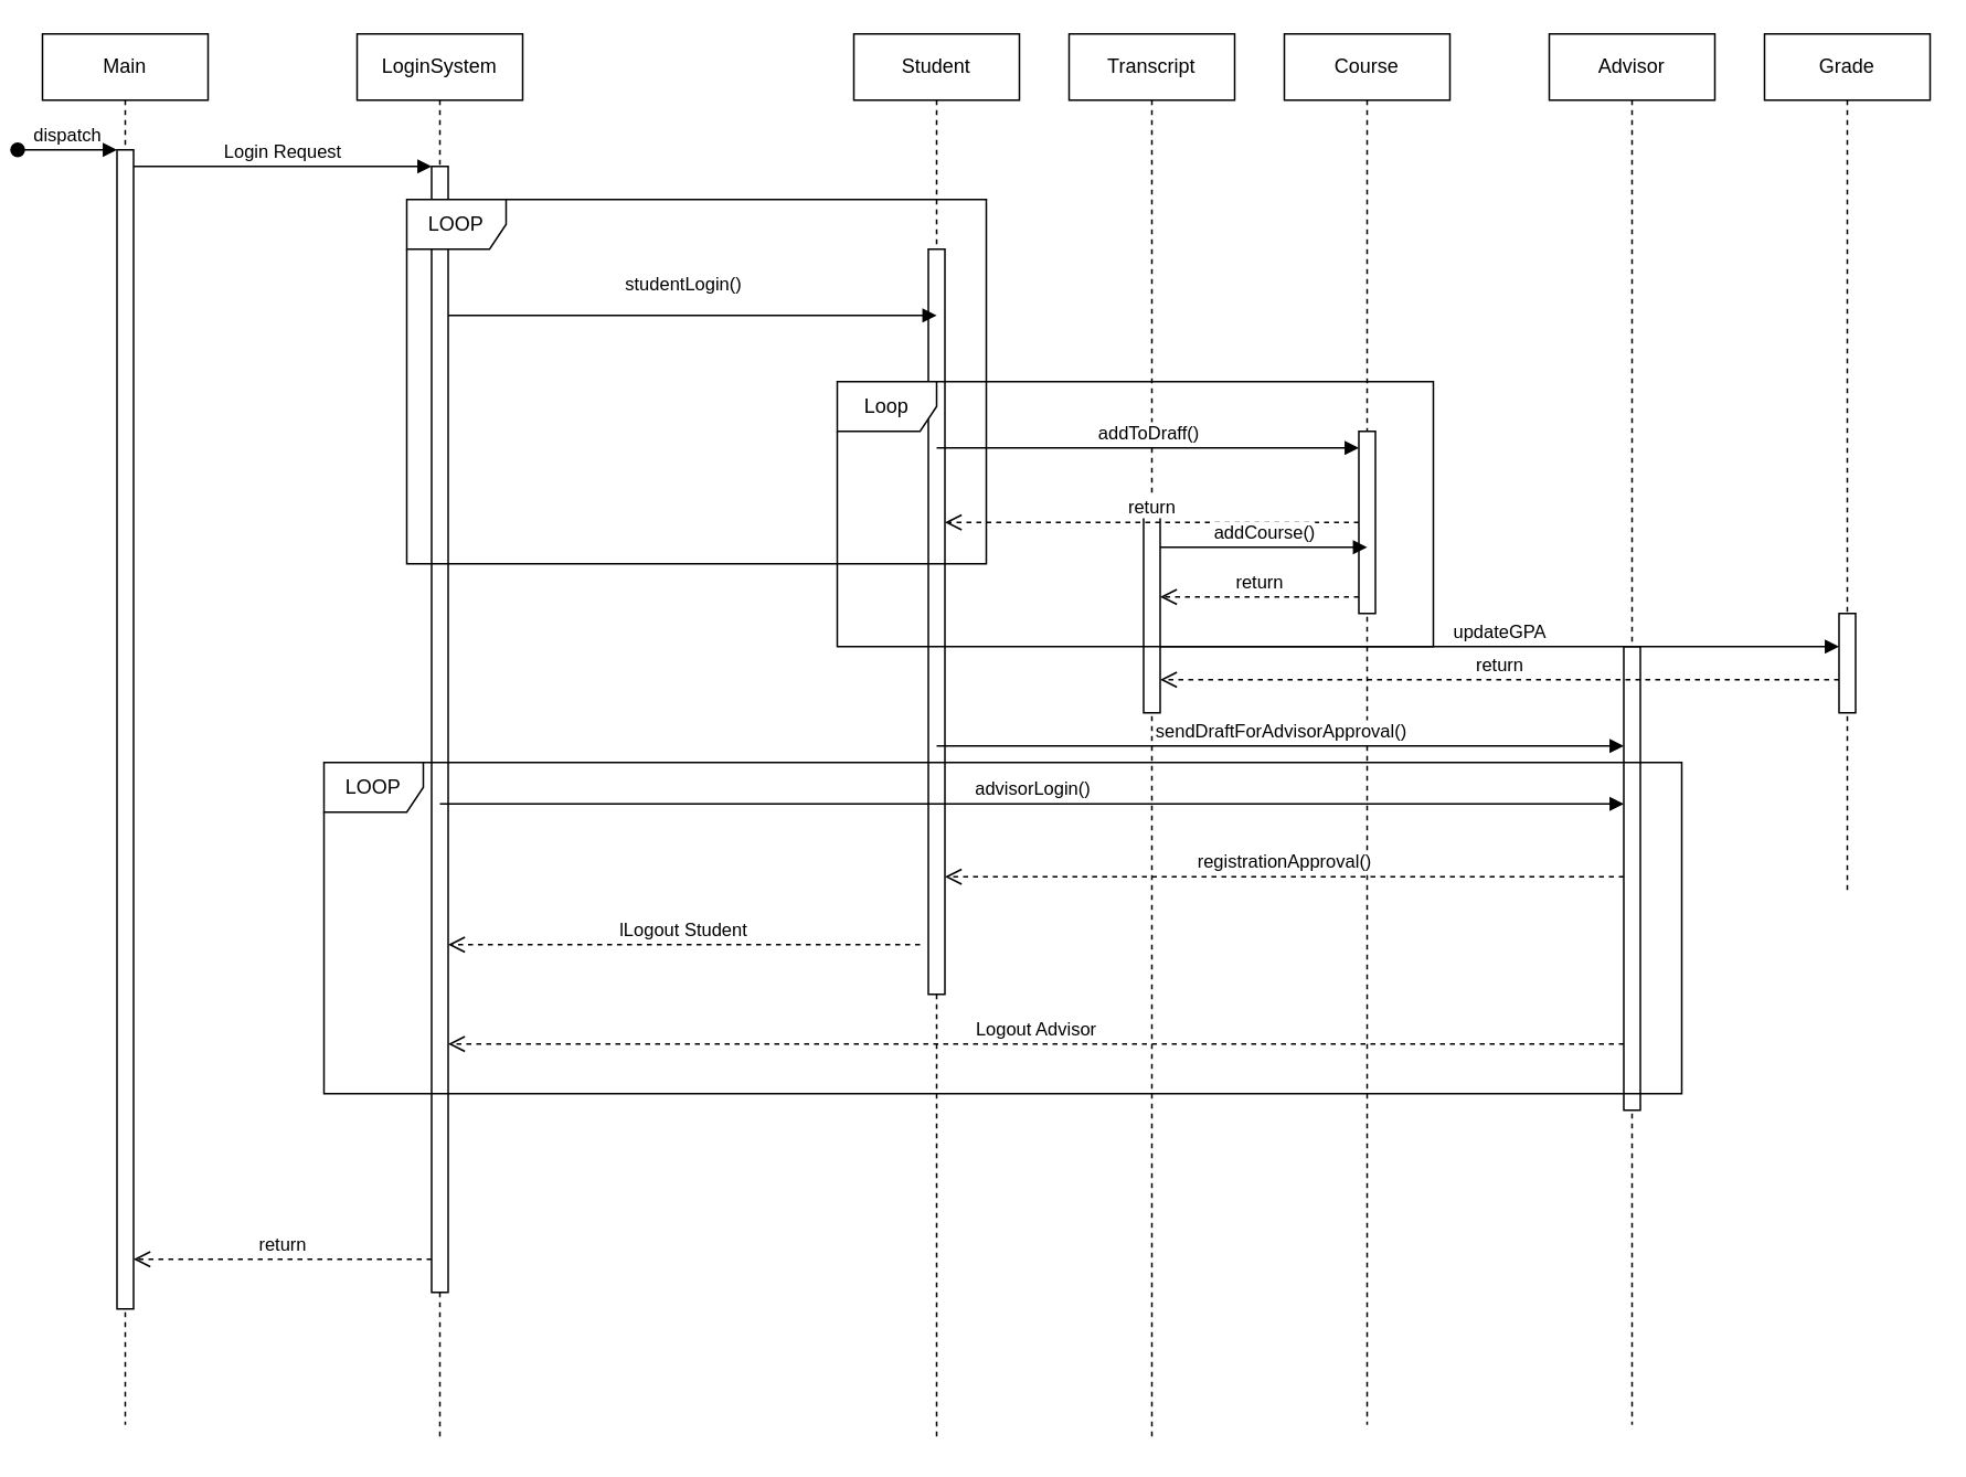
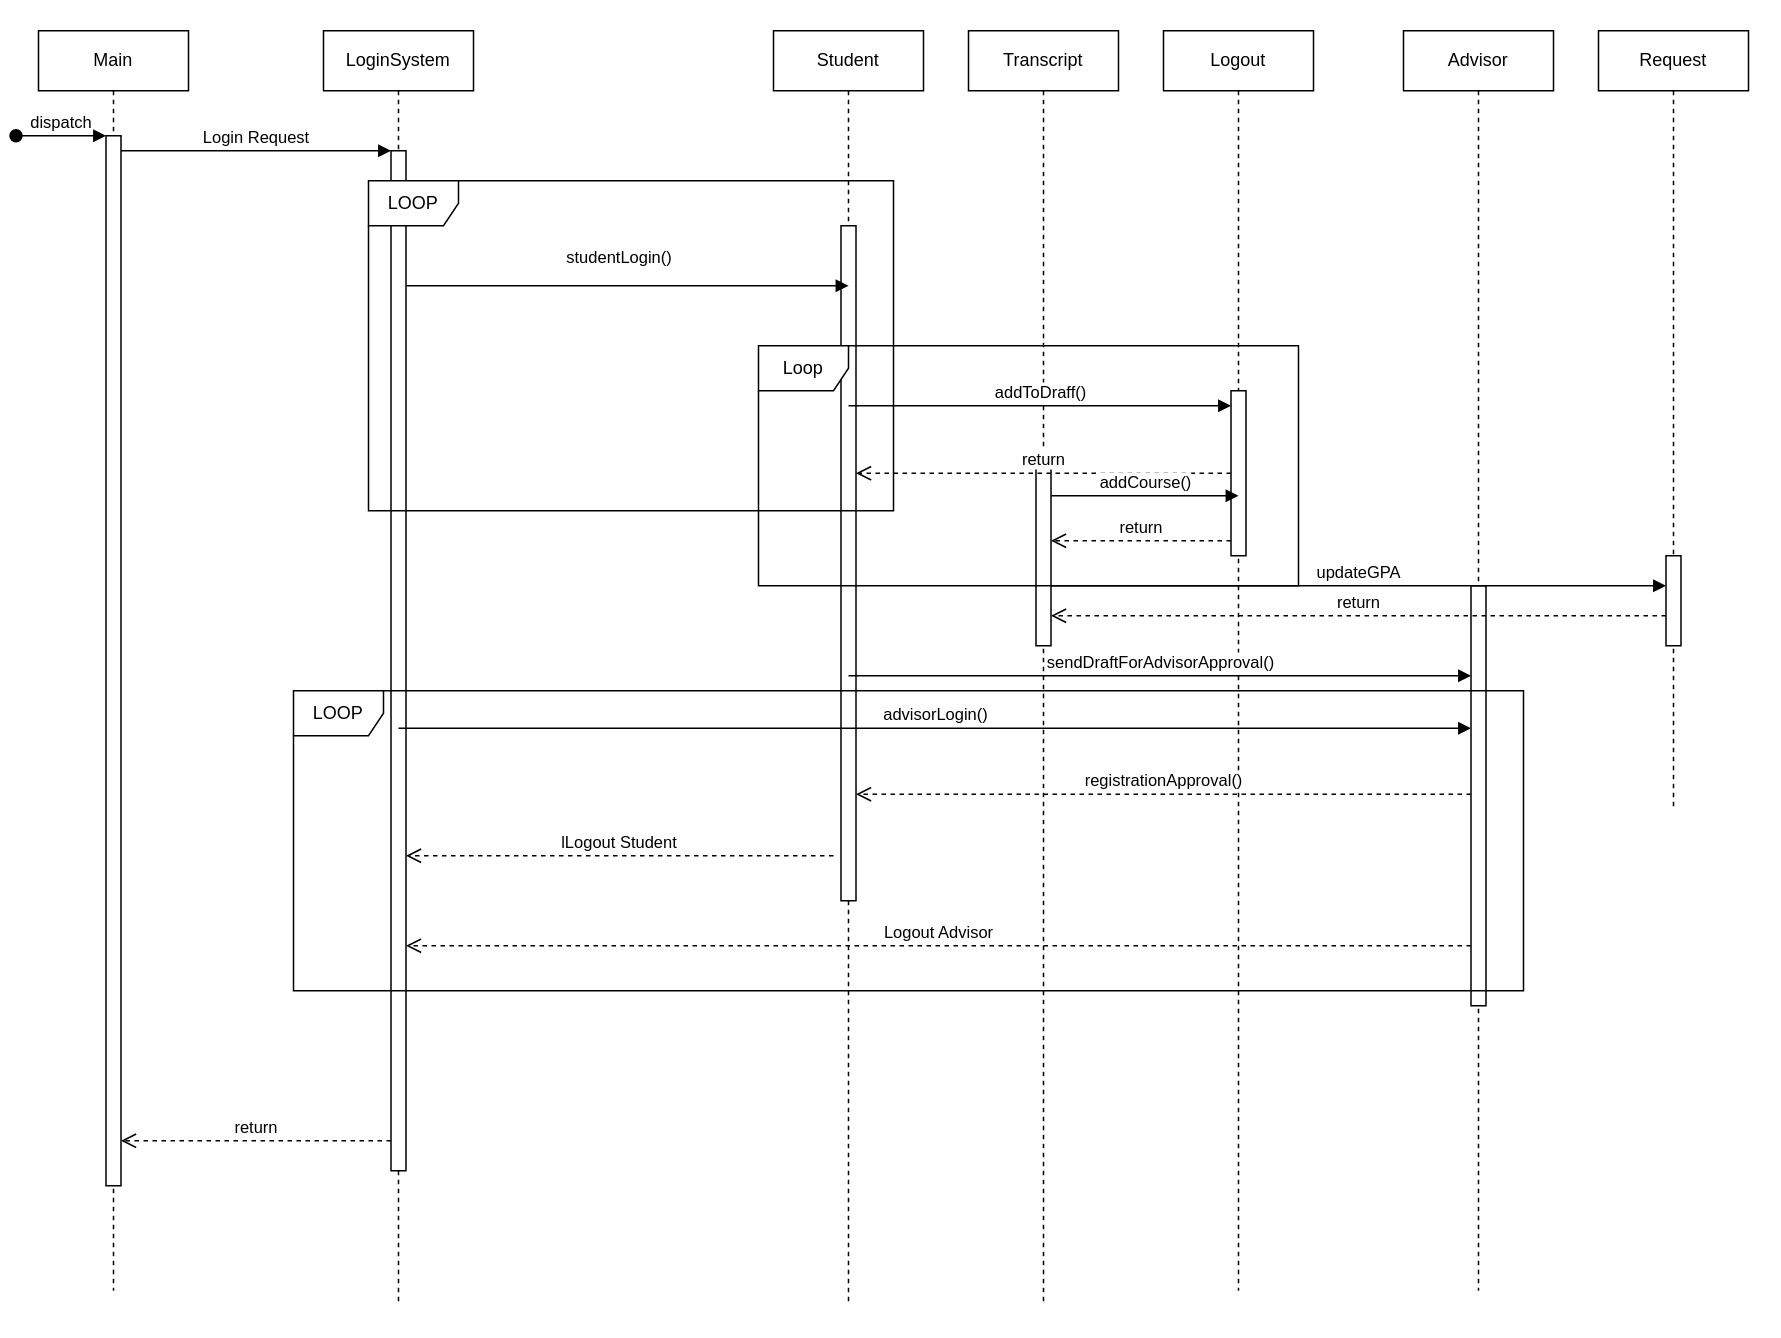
  <mxCell id="0" />
  <mxCell id="1" parent="0" />
  <mxCell id="2" value="Main" style="shape=umlLifeline;perimeter=lifelinePerimeter;whiteSpace=wrap;html=1;container=0;dropTarget=0;collapsible=0;recursiveResize=0;outlineConnect=0;portConstraint=eastwest;newEdgeStyle={&quot;edgeStyle&quot;:&quot;elbowEdgeStyle&quot;,&quot;elbow&quot;:&quot;vertical&quot;,&quot;curved&quot;:0,&quot;rounded&quot;:0};" parent="1" vertex="1"><mxGeometry x="20" y="20" width="100" height="840" as="geometry" /></mxCell>
  <mxCell id="3" value="" style="html=1;points=[];perimeter=orthogonalPerimeter;outlineConnect=0;targetShapes=umlLifeline;portConstraint=eastwest;newEdgeStyle={&quot;edgeStyle&quot;:&quot;elbowEdgeStyle&quot;,&quot;elbow&quot;:&quot;vertical&quot;,&quot;curved&quot;:0,&quot;rounded&quot;:0};" parent="2" vertex="1"><mxGeometry x="45" y="70" width="10" height="700" as="geometry" /></mxCell>
  <mxCell id="4" value="dispatch" style="html=1;verticalAlign=bottom;startArrow=oval;endArrow=block;startSize=8;edgeStyle=elbowEdgeStyle;elbow=vertical;curved=0;rounded=0;" parent="2" target="3" edge="1"><mxGeometry relative="1" as="geometry"><mxPoint x="-15" y="70" as="sourcePoint" /></mxGeometry></mxCell>
  <mxCell id="5" value="LoginSystem" style="shape=umlLifeline;perimeter=lifelinePerimeter;whiteSpace=wrap;html=1;container=0;dropTarget=0;collapsible=0;recursiveResize=0;outlineConnect=0;portConstraint=eastwest;newEdgeStyle={&quot;edgeStyle&quot;:&quot;elbowEdgeStyle&quot;,&quot;elbow&quot;:&quot;vertical&quot;,&quot;curved&quot;:0,&quot;rounded&quot;:0};" parent="1" vertex="1"><mxGeometry x="210" y="20" width="100" height="850" as="geometry" /></mxCell>
  <mxCell id="6" value="" style="html=1;points=[];perimeter=orthogonalPerimeter;outlineConnect=0;targetShapes=umlLifeline;portConstraint=eastwest;newEdgeStyle={&quot;edgeStyle&quot;:&quot;elbowEdgeStyle&quot;,&quot;elbow&quot;:&quot;vertical&quot;,&quot;curved&quot;:0,&quot;rounded&quot;:0};" parent="5" vertex="1"><mxGeometry x="45" y="80" width="10" height="680" as="geometry" /></mxCell>
  <mxCell id="7" value="Login Request" style="html=1;verticalAlign=bottom;endArrow=block;edgeStyle=elbowEdgeStyle;elbow=vertical;curved=0;rounded=0;" parent="1" source="3" target="6" edge="1"><mxGeometry relative="1" as="geometry"><mxPoint x="175" y="110" as="sourcePoint" /><Array as="points"><mxPoint x="160" y="100" /></Array><mxPoint as="offset" /></mxGeometry></mxCell>
  <mxCell id="8" value="Student" style="shape=umlLifeline;perimeter=lifelinePerimeter;whiteSpace=wrap;html=1;container=1;dropTarget=0;collapsible=0;recursiveResize=0;outlineConnect=0;portConstraint=eastwest;newEdgeStyle={&quot;curved&quot;:0,&quot;rounded&quot;:0};" parent="1" vertex="1"><mxGeometry x="510" y="20" width="100" height="850" as="geometry" /></mxCell>
  <mxCell id="9" value="" style="html=1;points=[[0,0,0,0,5],[0,1,0,0,-5],[1,0,0,0,5],[1,1,0,0,-5]];perimeter=orthogonalPerimeter;outlineConnect=0;targetShapes=umlLifeline;portConstraint=eastwest;newEdgeStyle={&quot;curved&quot;:0,&quot;rounded&quot;:0};" parent="8" vertex="1"><mxGeometry x="45" y="130" width="10" height="450" as="geometry" /></mxCell>
  <mxCell id="10" value="Advisor" style="shape=umlLifeline;perimeter=lifelinePerimeter;whiteSpace=wrap;html=1;container=1;dropTarget=0;collapsible=0;recursiveResize=0;outlineConnect=0;portConstraint=eastwest;newEdgeStyle={&quot;curved&quot;:0,&quot;rounded&quot;:0};" parent="1" vertex="1"><mxGeometry x="930" y="20" width="100" height="840" as="geometry" /></mxCell>
  <mxCell id="11" value="" style="html=1;points=[[0,0,0,0,5],[0,1,0,0,-5],[1,0,0,0,5],[1,1,0,0,-5]];perimeter=orthogonalPerimeter;outlineConnect=0;targetShapes=umlLifeline;portConstraint=eastwest;newEdgeStyle={&quot;curved&quot;:0,&quot;rounded&quot;:0};" parent="10" vertex="1"><mxGeometry x="45" y="370" width="10" height="280" as="geometry" /></mxCell>
- <mxCell id="12" value="Course" style="shape=umlLifeline;perimeter=lifelinePerimeter;whiteSpace=wrap;html=1;container=1;dropTarget=0;collapsible=0;recursiveResize=0;outlineConnect=0;portConstraint=eastwest;newEdgeStyle={&quot;curved&quot;:0,&quot;rounded&quot;:0};" parent="1" vertex="1"><mxGeometry x="770" y="20" width="100" height="840" as="geometry" /></mxCell>
+ <mxCell id="12" value="Logout" style="shape=umlLifeline;perimeter=lifelinePerimeter;whiteSpace=wrap;html=1;container=1;dropTarget=0;collapsible=0;recursiveResize=0;outlineConnect=0;portConstraint=eastwest;newEdgeStyle={&quot;curved&quot;:0,&quot;rounded&quot;:0};" parent="1" vertex="1"><mxGeometry x="770" y="20" width="100" height="840" as="geometry" /></mxCell>
  <mxCell id="13" value="" style="html=1;points=[[0,0,0,0,5],[0,1,0,0,-5],[1,0,0,0,5],[1,1,0,0,-5]];perimeter=orthogonalPerimeter;outlineConnect=0;targetShapes=umlLifeline;portConstraint=eastwest;newEdgeStyle={&quot;curved&quot;:0,&quot;rounded&quot;:0};" parent="12" vertex="1"><mxGeometry x="45" y="240" width="10" height="110" as="geometry" /></mxCell>
  <mxCell id="14" value="Transcript&lt;br&gt;" style="shape=umlLifeline;perimeter=lifelinePerimeter;whiteSpace=wrap;html=1;container=1;dropTarget=0;collapsible=0;recursiveResize=0;outlineConnect=0;portConstraint=eastwest;newEdgeStyle={&quot;curved&quot;:0,&quot;rounded&quot;:0};" parent="1" vertex="1"><mxGeometry x="640" y="20" width="100" height="850" as="geometry" /></mxCell>
  <mxCell id="15" value="" style="html=1;points=[[0,0,0,0,5],[0,1,0,0,-5],[1,0,0,0,5],[1,1,0,0,-5]];perimeter=orthogonalPerimeter;outlineConnect=0;targetShapes=umlLifeline;portConstraint=eastwest;newEdgeStyle={&quot;curved&quot;:0,&quot;rounded&quot;:0};" parent="14" vertex="1"><mxGeometry x="45" y="290" width="10" height="120" as="geometry" /></mxCell>
- <mxCell id="16" value="Grade" style="shape=umlLifeline;perimeter=lifelinePerimeter;whiteSpace=wrap;html=1;container=1;dropTarget=0;collapsible=0;recursiveResize=0;outlineConnect=0;portConstraint=eastwest;newEdgeStyle={&quot;curved&quot;:0,&quot;rounded&quot;:0};" parent="1" vertex="1"><mxGeometry x="1060" y="20" width="100" height="520" as="geometry" /></mxCell>
+ <mxCell id="16" value="Request" style="shape=umlLifeline;perimeter=lifelinePerimeter;whiteSpace=wrap;html=1;container=1;dropTarget=0;collapsible=0;recursiveResize=0;outlineConnect=0;portConstraint=eastwest;newEdgeStyle={&quot;curved&quot;:0,&quot;rounded&quot;:0};" parent="1" vertex="1"><mxGeometry x="1060" y="20" width="100" height="520" as="geometry" /></mxCell>
  <mxCell id="17" value="" style="html=1;points=[[0,0,0,0,5],[0,1,0,0,-5],[1,0,0,0,5],[1,1,0,0,-5]];perimeter=orthogonalPerimeter;outlineConnect=0;targetShapes=umlLifeline;portConstraint=eastwest;newEdgeStyle={&quot;curved&quot;:0,&quot;rounded&quot;:0};" parent="16" vertex="1"><mxGeometry x="45" y="350" width="10" height="60" as="geometry" /></mxCell>
  <mxCell id="18" value="studentLogin()" style="html=1;verticalAlign=bottom;endArrow=block;curved=0;rounded=0;" parent="1" source="6" edge="1"><mxGeometry x="-0.034" y="10" width="80" relative="1" as="geometry"><mxPoint x="425" y="190" as="sourcePoint" /><mxPoint x="560" y="190" as="targetPoint" /><Array as="points"><mxPoint x="530" y="190" /></Array><mxPoint as="offset" /></mxGeometry></mxCell>
  <mxCell id="19" value="addToDraff()" style="html=1;verticalAlign=bottom;endArrow=block;curved=0;rounded=0;" parent="1" target="13" edge="1"><mxGeometry width="80" relative="1" as="geometry"><mxPoint x="560" y="270" as="sourcePoint" /><mxPoint x="699.5" y="270" as="targetPoint" /></mxGeometry></mxCell>
  <mxCell id="20" value="LOOP&lt;br&gt;" style="shape=umlFrame;whiteSpace=wrap;html=1;pointerEvents=0;" vertex="1" parent="1"><mxGeometry x="240" y="120" width="350" height="220" as="geometry" /></mxCell>
  <mxCell id="21" value="return" style="html=1;verticalAlign=bottom;endArrow=open;dashed=1;endSize=8;curved=0;rounded=0;" edge="1" parent="1" source="13" target="9"><mxGeometry relative="1" as="geometry"><mxPoint x="700" y="350" as="sourcePoint" /><mxPoint x="559.324" y="350" as="targetPoint" /></mxGeometry></mxCell>
  <mxCell id="22" value="sendDraftForAdvisorApproval()" style="html=1;verticalAlign=bottom;endArrow=block;curved=0;rounded=0;" edge="1" parent="1"><mxGeometry width="80" relative="1" as="geometry"><mxPoint x="560" y="450" as="sourcePoint" /><mxPoint x="975" y="450" as="targetPoint" /><Array as="points"><mxPoint x="860" y="450" /></Array></mxGeometry></mxCell>
  <mxCell id="23" value="advisorLogin()" style="html=1;verticalAlign=bottom;endArrow=block;curved=0;rounded=0;" edge="1" parent="1"><mxGeometry width="80" relative="1" as="geometry"><mxPoint x="260" y="485" as="sourcePoint" /><mxPoint x="975" y="485" as="targetPoint" /></mxGeometry></mxCell>
  <mxCell id="24" value="LOOP" style="shape=umlFrame;whiteSpace=wrap;html=1;pointerEvents=0;" vertex="1" parent="1"><mxGeometry x="190" y="460" width="820" height="200" as="geometry" /></mxCell>
  <mxCell id="25" value="registrationApproval()" style="html=1;verticalAlign=bottom;endArrow=open;dashed=1;endSize=8;curved=0;rounded=0;" edge="1" parent="1"><mxGeometry relative="1" as="geometry"><mxPoint x="975" y="529" as="sourcePoint" /><mxPoint x="565" y="529" as="targetPoint" /></mxGeometry></mxCell>
  <mxCell id="26" value="addCourse()" style="html=1;verticalAlign=bottom;endArrow=block;curved=0;rounded=0;" edge="1" parent="1"><mxGeometry width="80" relative="1" as="geometry"><mxPoint x="695" y="330" as="sourcePoint" /><mxPoint x="820" y="330" as="targetPoint" /></mxGeometry></mxCell>
  <mxCell id="27" value="return" style="html=1;verticalAlign=bottom;endArrow=open;dashed=1;endSize=8;curved=0;rounded=0;" edge="1" parent="1"><mxGeometry relative="1" as="geometry"><mxPoint x="815" y="360" as="sourcePoint" /><mxPoint x="695" y="360" as="targetPoint" /></mxGeometry></mxCell>
  <mxCell id="28" value="updateGPA" style="html=1;verticalAlign=bottom;endArrow=block;curved=0;rounded=0;" edge="1" parent="1"><mxGeometry width="80" relative="1" as="geometry"><mxPoint x="695" y="390" as="sourcePoint" /><mxPoint x="1105" y="390" as="targetPoint" /></mxGeometry></mxCell>
  <mxCell id="29" value="return" style="html=1;verticalAlign=bottom;endArrow=open;dashed=1;endSize=8;curved=0;rounded=0;" edge="1" parent="1"><mxGeometry relative="1" as="geometry"><mxPoint x="1105" y="410" as="sourcePoint" /><mxPoint x="695" y="410" as="targetPoint" /></mxGeometry></mxCell>
  <mxCell id="30" value="lLogout Student&lt;br&gt;" style="html=1;verticalAlign=bottom;endArrow=open;dashed=1;endSize=8;curved=0;rounded=0;" edge="1" parent="1" target="6"><mxGeometry relative="1" as="geometry"><mxPoint x="550" y="570" as="sourcePoint" /><mxPoint x="470" y="570" as="targetPoint" /></mxGeometry></mxCell>
  <mxCell id="31" value="Logout Advisor&lt;br&gt;" style="html=1;verticalAlign=bottom;endArrow=open;dashed=1;endSize=8;curved=0;rounded=0;" edge="1" parent="1"><mxGeometry relative="1" as="geometry"><mxPoint x="975" y="630" as="sourcePoint" /><mxPoint x="265" y="630" as="targetPoint" /></mxGeometry></mxCell>
  <mxCell id="32" value="return" style="html=1;verticalAlign=bottom;endArrow=open;dashed=1;endSize=8;curved=0;rounded=0;" edge="1" parent="1"><mxGeometry relative="1" as="geometry"><mxPoint x="255" y="760" as="sourcePoint" /><mxPoint x="75" y="760" as="targetPoint" /></mxGeometry></mxCell>
  <mxCell id="33" value="Loop" style="shape=umlFrame;whiteSpace=wrap;html=1;pointerEvents=0;" vertex="1" parent="1"><mxGeometry x="500" y="230" width="360" height="160" as="geometry" /></mxCell>
